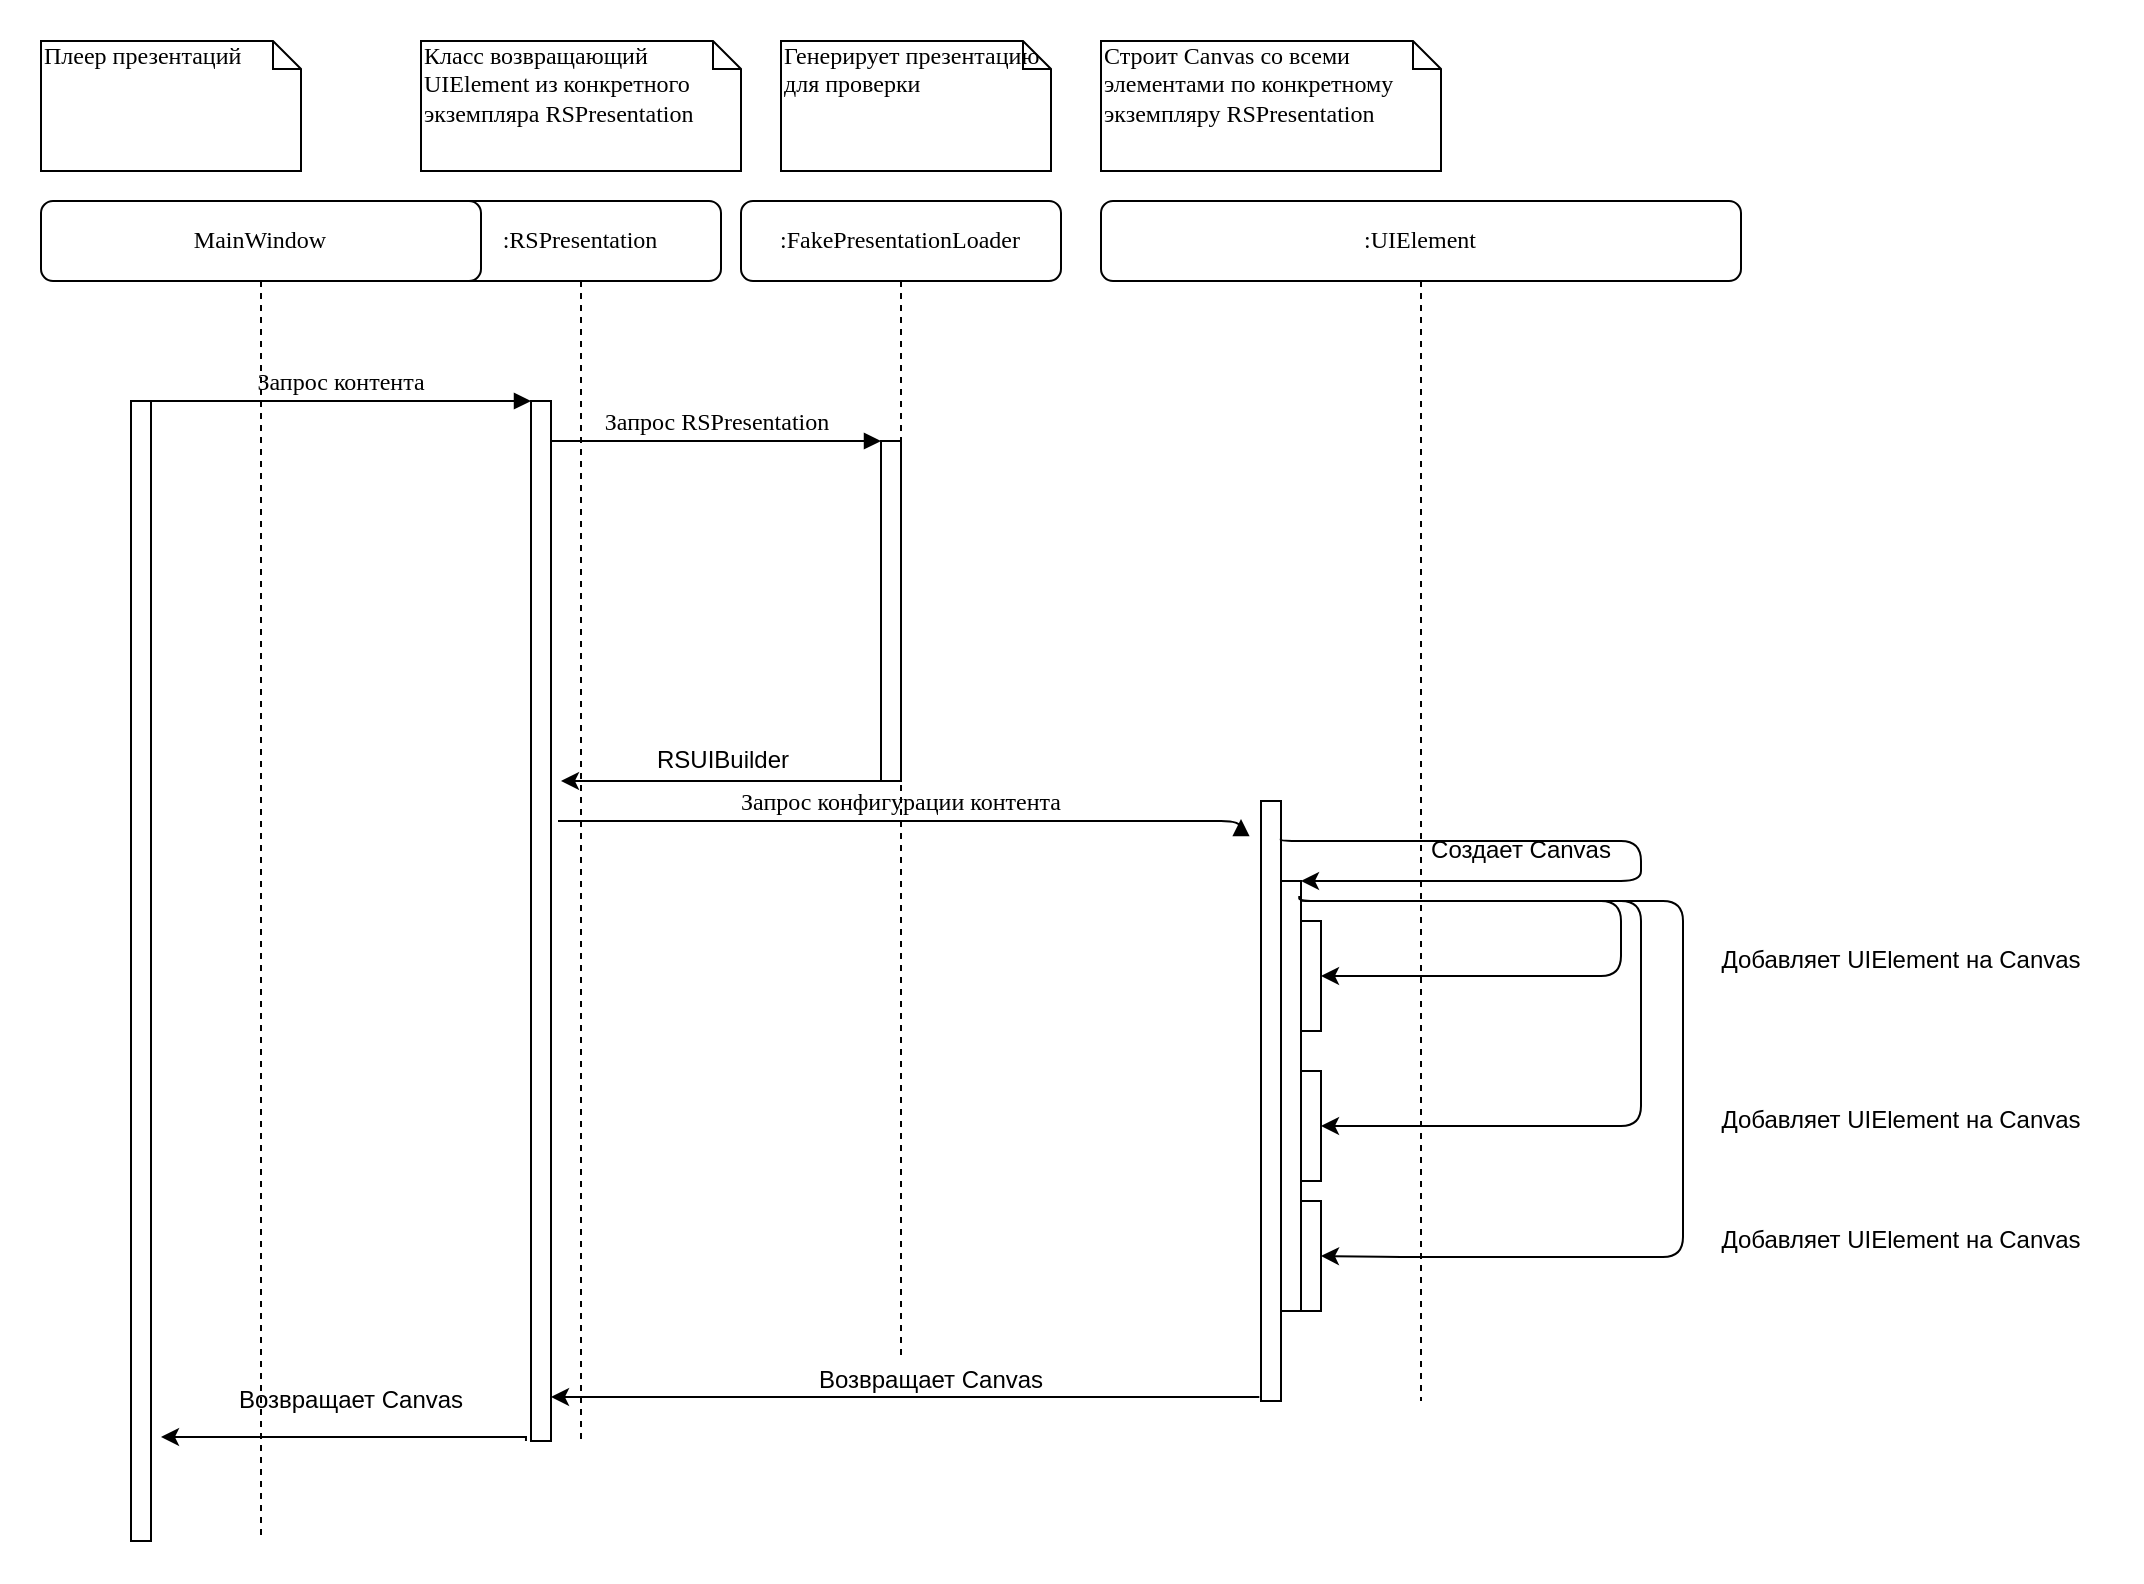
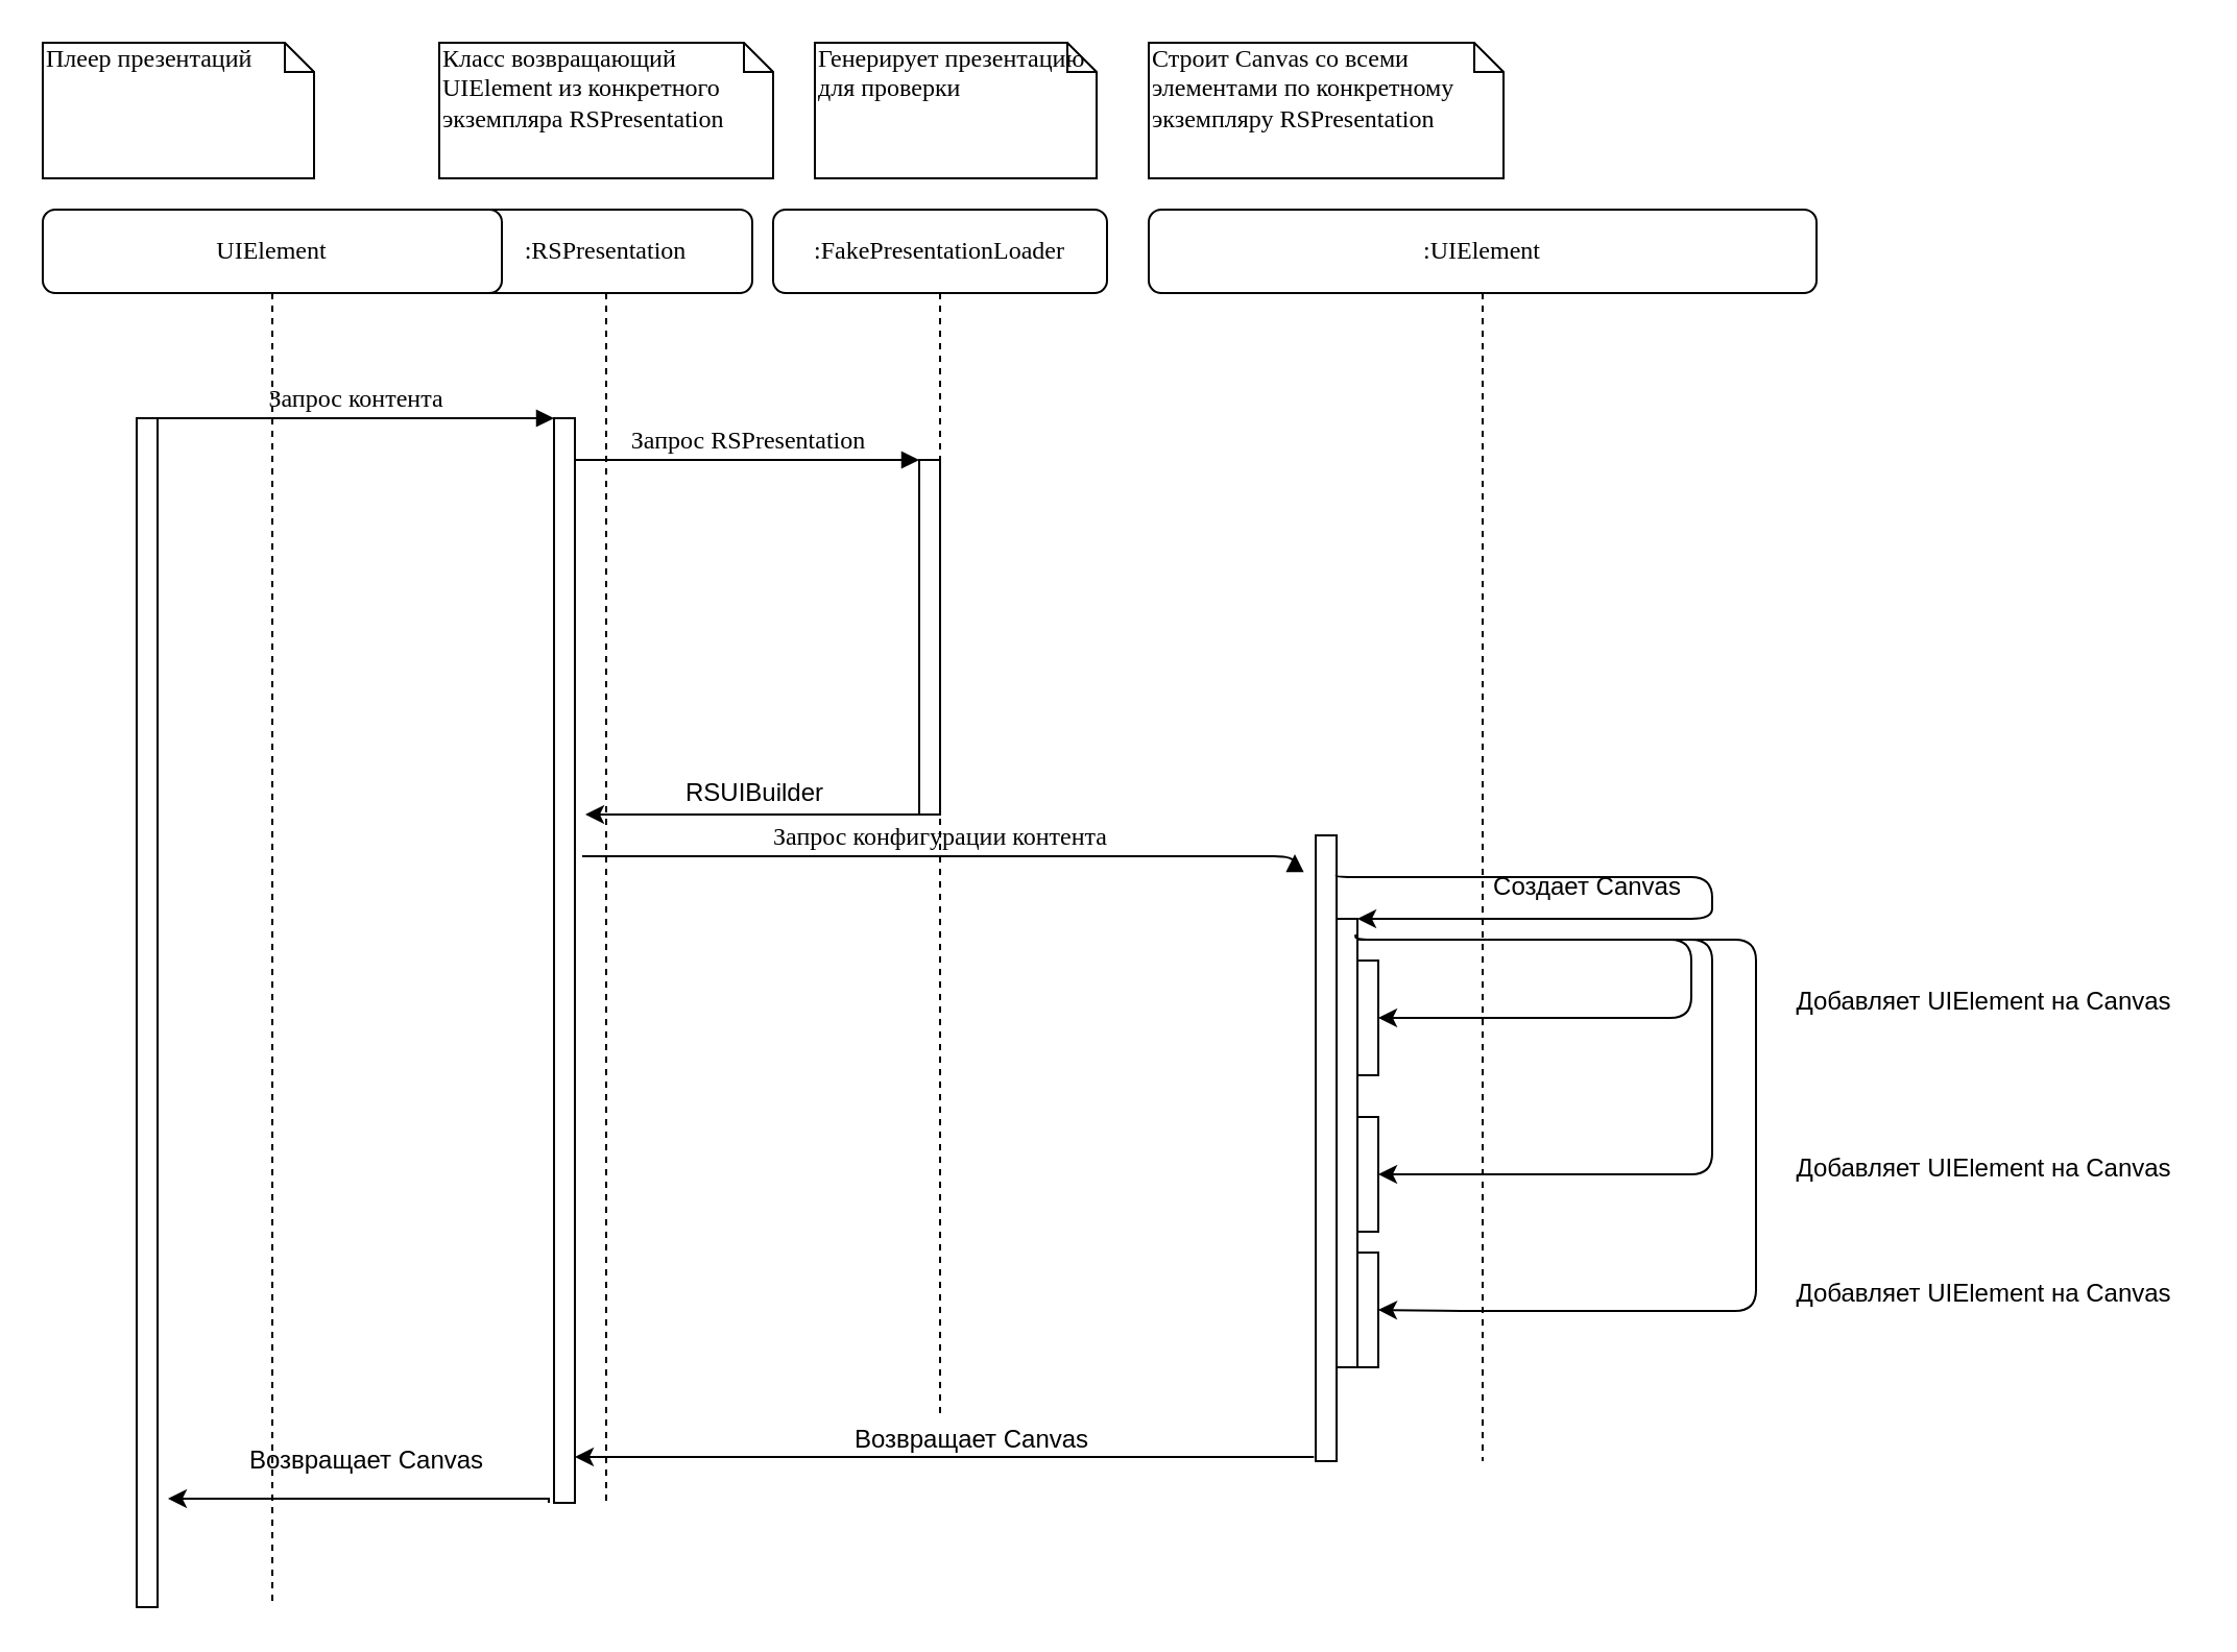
  <mxCell id="0" />
  <mxCell id="1" parent="0" />
  <mxCell id="2" value=":RSPresentation" style="shape=umlLifeline;perimeter=lifelinePerimeter;whiteSpace=wrap;html=1;container=1;collapsible=0;recursiveResize=0;outlineConnect=0;rounded=1;shadow=0;comic=0;labelBackgroundColor=none;strokeWidth=1;fontFamily=Verdana;fontSize=12;align=center;" parent="1" vertex="1"><mxGeometry x="220" y="100" width="140" height="620" as="geometry" /></mxCell>
  <mxCell id="3" value="" style="html=1;points=[];perimeter=orthogonalPerimeter;rounded=0;shadow=0;comic=0;labelBackgroundColor=none;strokeWidth=1;fontFamily=Verdana;fontSize=12;align=center;" parent="2" vertex="1"><mxGeometry x="45" y="100" width="10" height="520" as="geometry" /></mxCell>
  <mxCell id="4" value="RSUIBuilder" style="text;html=1;resizable=0;autosize=1;align=center;verticalAlign=middle;points=[];fillColor=none;strokeColor=none;rounded=0;" vertex="1" parent="2"><mxGeometry x="91" y="270" width="100" height="20" as="geometry" /></mxCell>
  <mxCell id="5" value="Запрос конфигурации контента" style="html=1;verticalAlign=bottom;endArrow=block;labelBackgroundColor=none;fontFamily=Verdana;fontSize=12;edgeStyle=elbowEdgeStyle;elbow=vertical;" edge="1" parent="2"><mxGeometry relative="1" as="geometry"><mxPoint x="58.5" y="310" as="sourcePoint" /><mxPoint x="400" y="309" as="targetPoint" /></mxGeometry></mxCell>
  <mxCell id="6" value=":FakePresentationLoader" style="shape=umlLifeline;perimeter=lifelinePerimeter;whiteSpace=wrap;html=1;container=1;collapsible=0;recursiveResize=0;outlineConnect=0;rounded=1;shadow=0;comic=0;labelBackgroundColor=none;strokeWidth=1;fontFamily=Verdana;fontSize=12;align=center;" parent="1" vertex="1"><mxGeometry x="370" y="100" width="160" height="580" as="geometry" /></mxCell>
  <mxCell id="7" value="" style="html=1;points=[];perimeter=orthogonalPerimeter;rounded=0;shadow=0;comic=0;labelBackgroundColor=none;strokeWidth=1;fontFamily=Verdana;fontSize=12;align=center;" parent="6" vertex="1"><mxGeometry x="70" y="120" width="10" height="170" as="geometry" /></mxCell>
  <mxCell id="8" value=":UIElement" style="shape=umlLifeline;perimeter=lifelinePerimeter;whiteSpace=wrap;html=1;container=1;collapsible=0;recursiveResize=0;outlineConnect=0;rounded=1;shadow=0;comic=0;labelBackgroundColor=none;strokeWidth=1;fontFamily=Verdana;fontSize=12;align=center;" parent="1" vertex="1"><mxGeometry x="550" y="100" width="320" height="600" as="geometry" /></mxCell>
  <mxCell id="9" value="" style="html=1;points=[];perimeter=orthogonalPerimeter;rounded=0;shadow=0;comic=0;labelBackgroundColor=none;strokeWidth=1;fontFamily=Verdana;fontSize=12;align=center;" vertex="1" parent="8"><mxGeometry x="80" y="300" width="10" height="300" as="geometry" /></mxCell>
  <mxCell id="10" style="edgeStyle=orthogonalEdgeStyle;rounded=1;orthogonalLoop=1;jettySize=auto;html=1;exitX=1;exitY=0;exitDx=0;exitDy=0;entryX=1;entryY=0.5;entryDx=0;entryDy=0;" edge="1" parent="8" source="11" target="12"><mxGeometry relative="1" as="geometry"><Array as="points"><mxPoint x="95" y="345" /><mxPoint x="95" y="350" /><mxPoint x="260" y="350" /><mxPoint x="260" y="388" /><mxPoint x="120" y="388" /></Array></mxGeometry></mxCell>
  <mxCell id="11" value="" style="rounded=0;whiteSpace=wrap;html=1;" vertex="1" parent="8"><mxGeometry x="90" y="340" width="10" height="215" as="geometry" /></mxCell>
  <mxCell id="12" value="" style="rounded=0;whiteSpace=wrap;html=1;" vertex="1" parent="8"><mxGeometry x="100" y="360" width="10" height="55" as="geometry" /></mxCell>
  <mxCell id="13" value="" style="rounded=0;whiteSpace=wrap;html=1;" vertex="1" parent="8"><mxGeometry x="100" y="435" width="10" height="55" as="geometry" /></mxCell>
  <mxCell id="14" style="edgeStyle=orthogonalEdgeStyle;rounded=1;orthogonalLoop=1;jettySize=auto;html=1;exitX=0.913;exitY=0.035;exitDx=0;exitDy=0;entryX=1;entryY=0.5;entryDx=0;entryDy=0;exitPerimeter=0;" edge="1" parent="8" source="11" target="13"><mxGeometry relative="1" as="geometry"><mxPoint x="110" y="355" as="sourcePoint" /><mxPoint x="120" y="397.5" as="targetPoint" /><Array as="points"><mxPoint x="99" y="350" /><mxPoint x="270" y="350" /><mxPoint x="270" y="463" /></Array></mxGeometry></mxCell>
  <mxCell id="15" style="edgeStyle=orthogonalEdgeStyle;rounded=1;orthogonalLoop=1;jettySize=auto;html=1;entryX=1;entryY=0.5;entryDx=0;entryDy=0;" edge="1" parent="8" target="29"><mxGeometry relative="1" as="geometry"><mxPoint x="120" y="350" as="sourcePoint" /><mxPoint x="130.88" y="462.5" as="targetPoint" /><Array as="points"><mxPoint x="291" y="350" /><mxPoint x="291" y="528" /><mxPoint x="150" y="528" /></Array></mxGeometry></mxCell>
  <mxCell id="16" style="edgeStyle=orthogonalEdgeStyle;rounded=1;orthogonalLoop=1;jettySize=auto;html=1;exitX=0.988;exitY=0.063;exitDx=0;exitDy=0;entryX=1;entryY=0;entryDx=0;entryDy=0;exitPerimeter=0;" edge="1" parent="8" source="9" target="11"><mxGeometry relative="1" as="geometry"><mxPoint x="110" y="355" as="sourcePoint" /><mxPoint x="120" y="397.5" as="targetPoint" /><Array as="points"><mxPoint x="90" y="320" /><mxPoint x="270" y="320" /><mxPoint x="270" y="340" /></Array></mxGeometry></mxCell>
  <mxCell id="17" value="Создает Canvas" style="text;html=1;resizable=0;autosize=1;align=center;verticalAlign=middle;points=[];fillColor=none;strokeColor=none;rounded=0;" vertex="1" parent="8"><mxGeometry x="155" y="315" width="110" height="20" as="geometry" /></mxCell>
- <mxCell id="18" value="MainWindow" style="shape=umlLifeline;perimeter=lifelinePerimeter;whiteSpace=wrap;html=1;container=1;collapsible=0;recursiveResize=0;outlineConnect=0;rounded=1;shadow=0;comic=0;labelBackgroundColor=none;strokeWidth=1;fontFamily=Verdana;fontSize=12;align=center;" parent="1" vertex="1"><mxGeometry x="20" y="100" width="220" height="670" as="geometry" /></mxCell>
+ <mxCell id="18" value="UIElement" style="shape=umlLifeline;perimeter=lifelinePerimeter;whiteSpace=wrap;html=1;container=1;collapsible=0;recursiveResize=0;outlineConnect=0;rounded=1;shadow=0;comic=0;labelBackgroundColor=none;strokeWidth=1;fontFamily=Verdana;fontSize=12;align=center;" parent="1" vertex="1"><mxGeometry x="20" y="100" width="220" height="670" as="geometry" /></mxCell>
  <mxCell id="19" value="" style="html=1;points=[];perimeter=orthogonalPerimeter;rounded=0;shadow=0;comic=0;labelBackgroundColor=none;strokeWidth=1;fontFamily=Verdana;fontSize=12;align=center;" parent="18" vertex="1"><mxGeometry x="45" y="100" width="10" height="570" as="geometry" /></mxCell>
  <mxCell id="20" value="Возвращает Canvas" style="text;html=1;resizable=0;autosize=1;align=center;verticalAlign=middle;points=[];fillColor=none;strokeColor=none;rounded=0;" vertex="1" parent="18"><mxGeometry x="90" y="590" width="130" height="20" as="geometry" /></mxCell>
  <mxCell id="21" value="Запрос контента" style="html=1;verticalAlign=bottom;endArrow=block;entryX=0;entryY=0;labelBackgroundColor=none;fontFamily=Verdana;fontSize=12;edgeStyle=elbowEdgeStyle;elbow=vertical;" parent="1" source="19" target="3" edge="1"><mxGeometry relative="1" as="geometry"><mxPoint x="210" y="210" as="sourcePoint" /><mxPoint as="offset" /></mxGeometry></mxCell>
  <mxCell id="22" value="Запрос RSPresentation" style="html=1;verticalAlign=bottom;endArrow=block;entryX=0;entryY=0;labelBackgroundColor=none;fontFamily=Verdana;fontSize=12;edgeStyle=elbowEdgeStyle;elbow=vertical;" parent="1" source="3" target="7" edge="1"><mxGeometry relative="1" as="geometry"><mxPoint x="360" y="220" as="sourcePoint" /></mxGeometry></mxCell>
  <mxCell id="23" value="Плеер презентаций" style="shape=note;whiteSpace=wrap;html=1;size=14;verticalAlign=top;align=left;spacingTop=-6;rounded=0;shadow=0;comic=0;labelBackgroundColor=none;strokeWidth=1;fontFamily=Verdana;fontSize=12" parent="1" vertex="1"><mxGeometry x="20" y="20" width="130" height="65" as="geometry" /></mxCell>
  <mxCell id="24" value="Класс возвращающий UIElement из конкретного экземпляра RSPresentation" style="shape=note;whiteSpace=wrap;html=1;size=14;verticalAlign=top;align=left;spacingTop=-6;rounded=0;shadow=0;comic=0;labelBackgroundColor=none;strokeWidth=1;fontFamily=Verdana;fontSize=12" parent="1" vertex="1"><mxGeometry x="210" width="160" height="65" as="geometry" y="20" /></mxCell>
  <mxCell id="25" value="Генерирует презентацию для проверки" style="shape=note;whiteSpace=wrap;html=1;size=14;verticalAlign=top;align=left;spacingTop=-6;rounded=0;shadow=0;comic=0;labelBackgroundColor=none;strokeWidth=1;fontFamily=Verdana;fontSize=12" parent="1" vertex="1"><mxGeometry x="390" y="20" width="135" height="65" as="geometry" /></mxCell>
  <mxCell id="26" value="Строит Canvas со всеми элементами по конкретному экземпляру RSPresentation" style="shape=note;whiteSpace=wrap;html=1;size=14;verticalAlign=top;align=left;spacingTop=-6;rounded=0;shadow=0;comic=0;labelBackgroundColor=none;strokeWidth=1;fontFamily=Verdana;fontSize=12" parent="1" vertex="1"><mxGeometry x="550" width="170" height="65" as="geometry" y="20" /></mxCell>
  <mxCell id="27" style="edgeStyle=orthogonalEdgeStyle;rounded=0;orthogonalLoop=1;jettySize=auto;html=1;" edge="1" parent="1" source="7"><mxGeometry relative="1" as="geometry"><mxPoint x="280" y="390" as="targetPoint" /><Array as="points"><mxPoint x="410" y="390" /><mxPoint x="410" y="390" /></Array></mxGeometry></mxCell>
  <mxCell id="28" style="edgeStyle=orthogonalEdgeStyle;rounded=0;orthogonalLoop=1;jettySize=auto;html=1;startArrow=none;exitX=-0.084;exitY=0.994;exitDx=0;exitDy=0;exitPerimeter=0;" edge="1" parent="1" source="9"><mxGeometry relative="1" as="geometry"><mxPoint x="275" y="698" as="targetPoint" /><Array as="points"><mxPoint x="275" y="698" /></Array></mxGeometry></mxCell>
  <mxCell id="29" value="" style="rounded=0;whiteSpace=wrap;html=1;" vertex="1" parent="1"><mxGeometry x="650" y="600" width="10" height="55" as="geometry" /></mxCell>
  <mxCell id="30" value="Добавляет UIElement на Canvas" style="text;html=1;resizable=0;autosize=1;align=center;verticalAlign=middle;points=[];fillColor=none;strokeColor=none;rounded=0;" vertex="1" parent="1"><mxGeometry x="850" y="610" width="200" height="20" as="geometry" /></mxCell>
  <mxCell id="31" value="Добавляет UIElement на Canvas" style="text;html=1;resizable=0;autosize=1;align=center;verticalAlign=middle;points=[];fillColor=none;strokeColor=none;rounded=0;" vertex="1" parent="1"><mxGeometry x="850" y="550" width="200" height="20" as="geometry" /></mxCell>
  <mxCell id="32" value="Добавляет UIElement на Canvas" style="text;html=1;resizable=0;autosize=1;align=center;verticalAlign=middle;points=[];fillColor=none;strokeColor=none;rounded=0;" vertex="1" parent="1"><mxGeometry x="850" y="470" width="200" height="20" as="geometry" /></mxCell>
  <mxCell id="33" value="Возвращает Canvas" style="text;html=1;resizable=0;autosize=1;align=center;verticalAlign=middle;points=[];fillColor=none;strokeColor=none;rounded=0;" vertex="1" parent="1"><mxGeometry x="400" y="680" width="130" height="20" as="geometry" /></mxCell>
  <mxCell id="34" style="edgeStyle=orthogonalEdgeStyle;rounded=0;orthogonalLoop=1;jettySize=auto;html=1;startArrow=none;exitX=-0.252;exitY=1;exitDx=0;exitDy=0;exitPerimeter=0;" edge="1" parent="1" source="3"><mxGeometry relative="1" as="geometry"><mxPoint x="434.16" y="740.2" as="sourcePoint" /><mxPoint x="80" y="718" as="targetPoint" /><Array as="points"><mxPoint x="262" y="718" /></Array></mxGeometry></mxCell>
